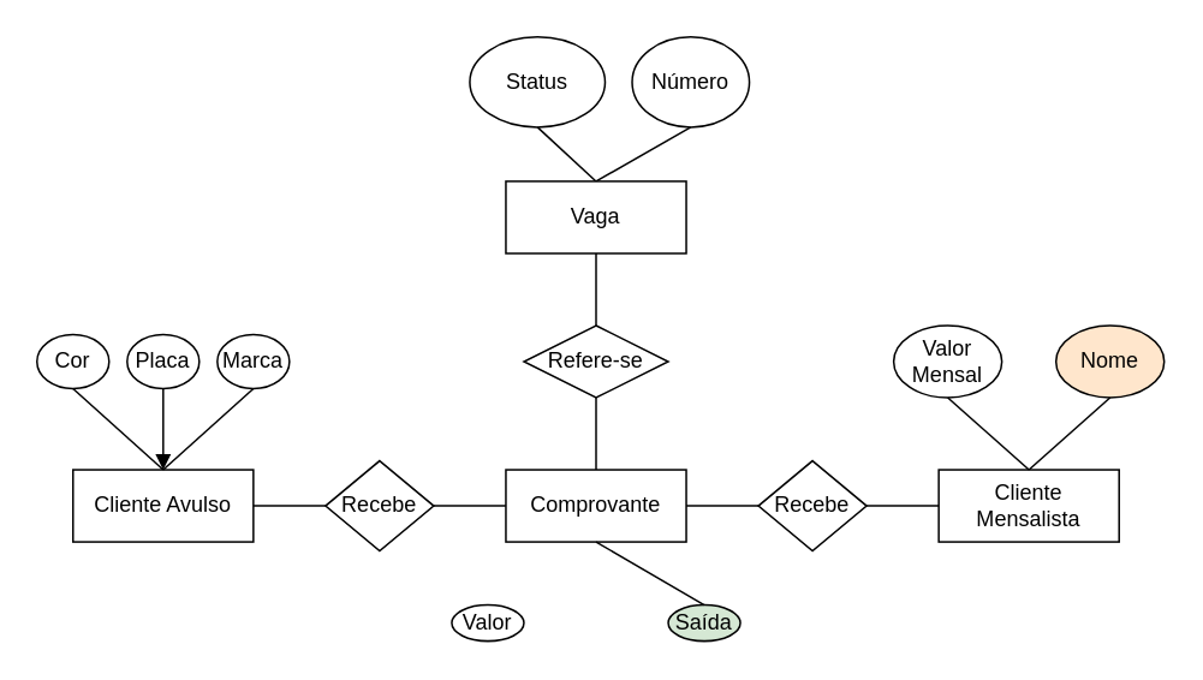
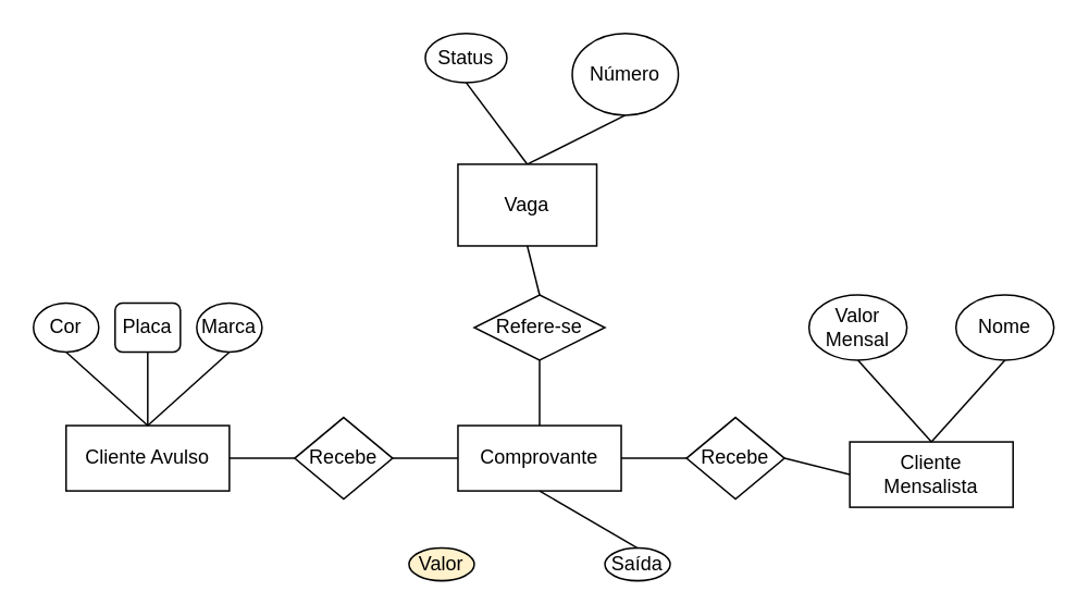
  <mxCell id="0" />
  <mxCell id="1" parent="0" />
  <mxCell id="2" value="" style="endArrow=none;html=1;rounded=0;exitX=1;exitY=0.5;exitDx=0;exitDy=0;entryX=0;entryY=0.5;entryDx=0;entryDy=0;" edge="1" parent="1" source="8" target="9"><mxGeometry relative="1" as="geometry"><mxPoint x="520" y="305" as="sourcePoint" /><mxPoint x="680" y="305" as="targetPoint" /></mxGeometry></mxCell>
  <mxCell id="3" value="" style="endArrow=none;html=1;rounded=0;exitX=1;exitY=0.5;exitDx=0;exitDy=0;entryX=0;entryY=0.5;entryDx=0;entryDy=0;" edge="1" parent="1" source="21" target="8"><mxGeometry relative="1" as="geometry"><mxPoint x="380" y="305" as="sourcePoint" /><mxPoint x="490" y="305" as="targetPoint" /></mxGeometry></mxCell>
  <mxCell id="4" value="" style="endArrow=none;html=1;rounded=0;entryX=0;entryY=0.5;entryDx=0;entryDy=0;exitX=1;exitY=0.5;exitDx=0;exitDy=0;" edge="1" parent="1" source="7" target="21"><mxGeometry relative="1" as="geometry"><mxPoint x="160" y="305" as="sourcePoint" /><mxPoint x="280" y="305" as="targetPoint" /></mxGeometry></mxCell>
  <mxCell id="5" value="" style="endArrow=none;html=1;rounded=0;exitX=1;exitY=0.5;exitDx=0;exitDy=0;entryX=0;entryY=0.5;entryDx=0;entryDy=0;" edge="1" parent="1" source="6" target="7"><mxGeometry relative="1" as="geometry"><mxPoint x="-30" y="305" as="sourcePoint" /><mxPoint x="130" y="305" as="targetPoint" /></mxGeometry></mxCell>
  <mxCell id="6" value="Cliente Avulso" style="whiteSpace=wrap;html=1;align=center;" vertex="1" parent="1"><mxGeometry x="40" y="260" width="100" height="40" as="geometry" /></mxCell>
  <mxCell id="7" value="Recebe" style="shape=rhombus;perimeter=rhombusPerimeter;whiteSpace=wrap;html=1;align=center;" vertex="1" parent="1"><mxGeometry x="180" y="255" width="60" height="50" as="geometry" /></mxCell>
  <mxCell id="8" value="Recebe" style="shape=rhombus;perimeter=rhombusPerimeter;whiteSpace=wrap;html=1;align=center;" vertex="1" parent="1"><mxGeometry x="420" y="255" width="60" height="50" as="geometry" /></mxCell>
- <mxCell id="9" value="Cliente Mensalista" style="whiteSpace=wrap;html=1;align=center;" vertex="1" parent="1"><mxGeometry x="520" y="260" width="100" height="40" as="geometry" /></mxCell>
+ <mxCell id="9" value="Cliente Mensalista" style="whiteSpace=wrap;html=1;align=center;" vertex="1" parent="1"><mxGeometry x="520" y="270" width="100" height="40" as="geometry" /></mxCell>
  <mxCell id="10" value="Cor" style="ellipse;whiteSpace=wrap;html=1;align=center;" vertex="1" parent="1"><mxGeometry x="20" y="185" width="40" height="30" as="geometry" /></mxCell>
  <mxCell id="11" value="Marca" style="ellipse;whiteSpace=wrap;html=1;align=center;" vertex="1" parent="1"><mxGeometry x="120" y="185" width="40" height="30" as="geometry" /></mxCell>
- <mxCell id="12" value="Placa" style="ellipse;whiteSpace=wrap;html=1;align=center;" vertex="1" parent="1"><mxGeometry x="70" y="185" width="40" height="30" as="geometry" /></mxCell>
- <mxCell id="13" value="Status" style="ellipse;whiteSpace=wrap;html=1;align=center;" vertex="1" parent="1"><mxGeometry x="260" y="20" width="75" height="50" as="geometry" /></mxCell>
+ <mxCell id="12" value="Placa" style="whiteSpace=wrap;html=1;align=center;rounded=1;" vertex="1" parent="1"><mxGeometry x="70" y="185" width="40" height="30" as="geometry" /></mxCell>
+ <mxCell id="13" value="Status" style="ellipse;whiteSpace=wrap;html=1;align=center;" vertex="1" parent="1"><mxGeometry x="260" y="20" width="50" height="30" as="geometry" /></mxCell>
  <mxCell id="14" value="Número" style="ellipse;whiteSpace=wrap;html=1;align=center;" vertex="1" parent="1"><mxGeometry x="350" y="20" width="65" height="50" as="geometry" /></mxCell>
  <mxCell id="15" value="" style="endArrow=none;html=1;rounded=0;entryX=0.5;entryY=0;entryDx=0;entryDy=0;exitX=0.5;exitY=1;exitDx=0;exitDy=0;" edge="1" parent="1" source="13" target="20"><mxGeometry relative="1" as="geometry"><mxPoint x="240" y="40" as="sourcePoint" /><mxPoint x="330" y="75" as="targetPoint" /><Array as="points" /></mxGeometry></mxCell>
  <mxCell id="16" value="" style="endArrow=none;html=1;rounded=0;entryX=0.5;entryY=0;entryDx=0;entryDy=0;exitX=0.5;exitY=1;exitDx=0;exitDy=0;" edge="1" parent="1" source="14" target="20"><mxGeometry relative="1" as="geometry"><mxPoint x="320" y="0" as="sourcePoint" /><mxPoint x="330" y="75" as="targetPoint" /><Array as="points" /></mxGeometry></mxCell>
  <mxCell id="17" value="" style="endArrow=none;html=1;rounded=0;exitX=0.5;exitY=1;exitDx=0;exitDy=0;entryX=0.5;entryY=0;entryDx=0;entryDy=0;" edge="1" parent="1" source="10" target="6"><mxGeometry relative="1" as="geometry"><mxPoint x="40" y="240" as="sourcePoint" /><mxPoint x="200" y="240" as="targetPoint" /></mxGeometry></mxCell>
- <mxCell id="18" value="" style="endArrow=block;html=1;rounded=0;entryX=0.5;entryY=0;entryDx=0;entryDy=0;exitX=0.5;exitY=1;exitDx=0;exitDy=0;" edge="1" parent="1" source="12" target="6"><mxGeometry relative="1" as="geometry"><mxPoint x="70" y="250" as="sourcePoint" /><mxPoint x="125" y="285" as="targetPoint" /></mxGeometry></mxCell>
+ <mxCell id="18" value="" style="endArrow=none;html=1;rounded=0;entryX=0.5;entryY=0;entryDx=0;entryDy=0;exitX=0.5;exitY=1;exitDx=0;exitDy=0;" edge="1" parent="1" source="12" target="6"><mxGeometry relative="1" as="geometry"><mxPoint x="70" y="250" as="sourcePoint" /><mxPoint x="125" y="285" as="targetPoint" /></mxGeometry></mxCell>
  <mxCell id="19" value="" style="endArrow=none;html=1;rounded=0;exitX=0.5;exitY=1;exitDx=0;exitDy=0;entryX=0.5;entryY=0;entryDx=0;entryDy=0;" edge="1" parent="1" source="11" target="6"><mxGeometry relative="1" as="geometry"><mxPoint x="55" y="250" as="sourcePoint" /><mxPoint x="100" y="305" as="targetPoint" /></mxGeometry></mxCell>
- <mxCell id="20" value="Vaga" style="whiteSpace=wrap;html=1;align=center;" vertex="1" parent="1"><mxGeometry x="280" y="100" width="100" height="40" as="geometry" /></mxCell>
+ <mxCell id="20" value="Vaga" style="whiteSpace=wrap;html=1;align=center;" vertex="1" parent="1"><mxGeometry x="280" y="100" width="85" height="50" as="geometry" /></mxCell>
  <mxCell id="21" value="Comprovante" style="whiteSpace=wrap;html=1;align=center;" vertex="1" parent="1"><mxGeometry x="280" y="260" width="100" height="40" as="geometry" /></mxCell>
  <mxCell id="22" value="Refere-se" style="shape=rhombus;perimeter=rhombusPerimeter;whiteSpace=wrap;html=1;align=center;" vertex="1" parent="1"><mxGeometry x="290" y="180" width="80" height="40" as="geometry" /></mxCell>
- <mxCell id="23" value="Nome" style="ellipse;whiteSpace=wrap;html=1;align=center;fillColor=#ffe6cc;" vertex="1" parent="1"><mxGeometry x="585" y="180" width="60" height="40" as="geometry" /></mxCell>
+ <mxCell id="23" value="Nome" style="ellipse;whiteSpace=wrap;html=1;align=center;" vertex="1" parent="1"><mxGeometry x="585" y="180" width="60" height="40" as="geometry" /></mxCell>
  <mxCell id="24" value="Valor Mensal" style="ellipse;whiteSpace=wrap;html=1;align=center;" vertex="1" parent="1"><mxGeometry x="495" y="180" width="60" height="40" as="geometry" /></mxCell>
- <mxCell id="25" value="Saída" style="ellipse;whiteSpace=wrap;html=1;align=center;fillColor=#d5e8d4;" vertex="1" parent="1"><mxGeometry x="370" y="335" width="40" height="20" as="geometry" /></mxCell>
- <mxCell id="26" value="Valor" style="ellipse;whiteSpace=wrap;html=1;align=center;" vertex="1" parent="1"><mxGeometry x="250" y="335" width="40" height="20" as="geometry" /></mxCell>
+ <mxCell id="25" value="Saída" style="ellipse;whiteSpace=wrap;html=1;align=center;" vertex="1" parent="1"><mxGeometry x="370" y="335" width="40" height="20" as="geometry" /></mxCell>
+ <mxCell id="26" value="Valor" style="ellipse;whiteSpace=wrap;html=1;align=center;fillColor=#fff2cc;" vertex="1" parent="1"><mxGeometry x="250" y="335" width="40" height="20" as="geometry" /></mxCell>
  <mxCell id="27" value="" style="endArrow=none;html=1;rounded=0;exitX=0.5;exitY=1;exitDx=0;exitDy=0;entryX=0.5;entryY=0;entryDx=0;entryDy=0;" edge="1" parent="1" source="21" target="25"><mxGeometry relative="1" as="geometry"><mxPoint x="330" y="340" as="sourcePoint" /><mxPoint x="490" y="340" as="targetPoint" /></mxGeometry></mxCell>
  <mxCell id="28" value="" style="endArrow=none;html=1;rounded=0;exitX=0.5;exitY=1;exitDx=0;exitDy=0;entryX=0.5;entryY=0;entryDx=0;entryDy=0;" edge="1" parent="1" source="24" target="9"><mxGeometry relative="1" as="geometry"><mxPoint x="460" y="240" as="sourcePoint" /><mxPoint x="620" y="240" as="targetPoint" /></mxGeometry></mxCell>
  <mxCell id="29" value="" style="endArrow=none;html=1;rounded=0;exitX=0.5;exitY=0;exitDx=0;exitDy=0;entryX=0.5;entryY=1;entryDx=0;entryDy=0;" edge="1" parent="1" source="9" target="23"><mxGeometry relative="1" as="geometry"><mxPoint x="460" y="240" as="sourcePoint" /><mxPoint x="620" y="260" as="targetPoint" /></mxGeometry></mxCell>
  <mxCell id="30" value="" style="endArrow=none;html=1;rounded=0;exitX=0.5;exitY=1;exitDx=0;exitDy=0;entryX=0.5;entryY=0;entryDx=0;entryDy=0;" edge="1" parent="1" source="22" target="21"><mxGeometry relative="1" as="geometry"><mxPoint x="250" y="240" as="sourcePoint" /><mxPoint x="410" y="240" as="targetPoint" /></mxGeometry></mxCell>
  <mxCell id="31" value="" style="endArrow=none;html=1;rounded=0;exitX=0.5;exitY=1;exitDx=0;exitDy=0;entryX=0.5;entryY=0;entryDx=0;entryDy=0;" edge="1" parent="1" source="20" target="22"><mxGeometry relative="1" as="geometry"><mxPoint x="250" y="240" as="sourcePoint" /><mxPoint x="410" y="240" as="targetPoint" /></mxGeometry></mxCell>
